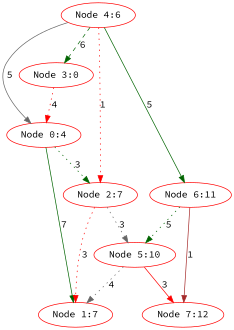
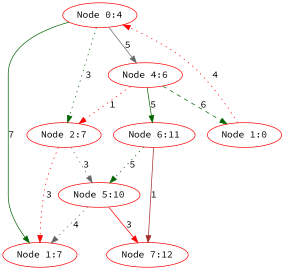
  digraph {
    fontname="Source Code Pro"
    node [color=red fontname="Source Code Pro"]
    edge [color=darkgreen fontname="Source Code Pro" style=dotted]
    "Node 0:4"
    "Node 1:7"
    "Node 2:7"
    "Node 4:6"
    "Node 5:10"
    "Node 6:11"
-   "Node 3:0"
+   "Node 3:0" [label="Node 1:0"]
    "Node 7:12"
    "Node 0:4" -> "Node 1:7" [label=7 style=solid]
    "Node 0:4" -> "Node 2:7" [label=3]
-   "Node 4:6" -> "Node 0:4" [color=gray40 label=5 style=solid]
+   "Node 0:4" -> "Node 4:6" [color=gray40 label=5 style=solid]
    "Node 2:7" -> "Node 1:7" [color=red label=3]
    "Node 2:7" -> "Node 5:10" [color=gray40 label=3]
    "Node 4:6" -> "Node 2:7" [color=red label=1]
    "Node 4:6" -> "Node 6:11" [label=5 style=solid]
    "Node 4:6" -> "Node 3:0" [label=6 style=dashed]
    "Node 5:10" -> "Node 1:7" [color=gray40 label=4]
    "Node 5:10" -> "Node 7:12" [color=red label=3 style=solid]
    "Node 6:11" -> "Node 5:10" [label=5]
    "Node 6:11" -> "Node 7:12" [color=brown label=1 style=solid]
    "Node 3:0" -> "Node 0:4" [color=red label=4]
  }
